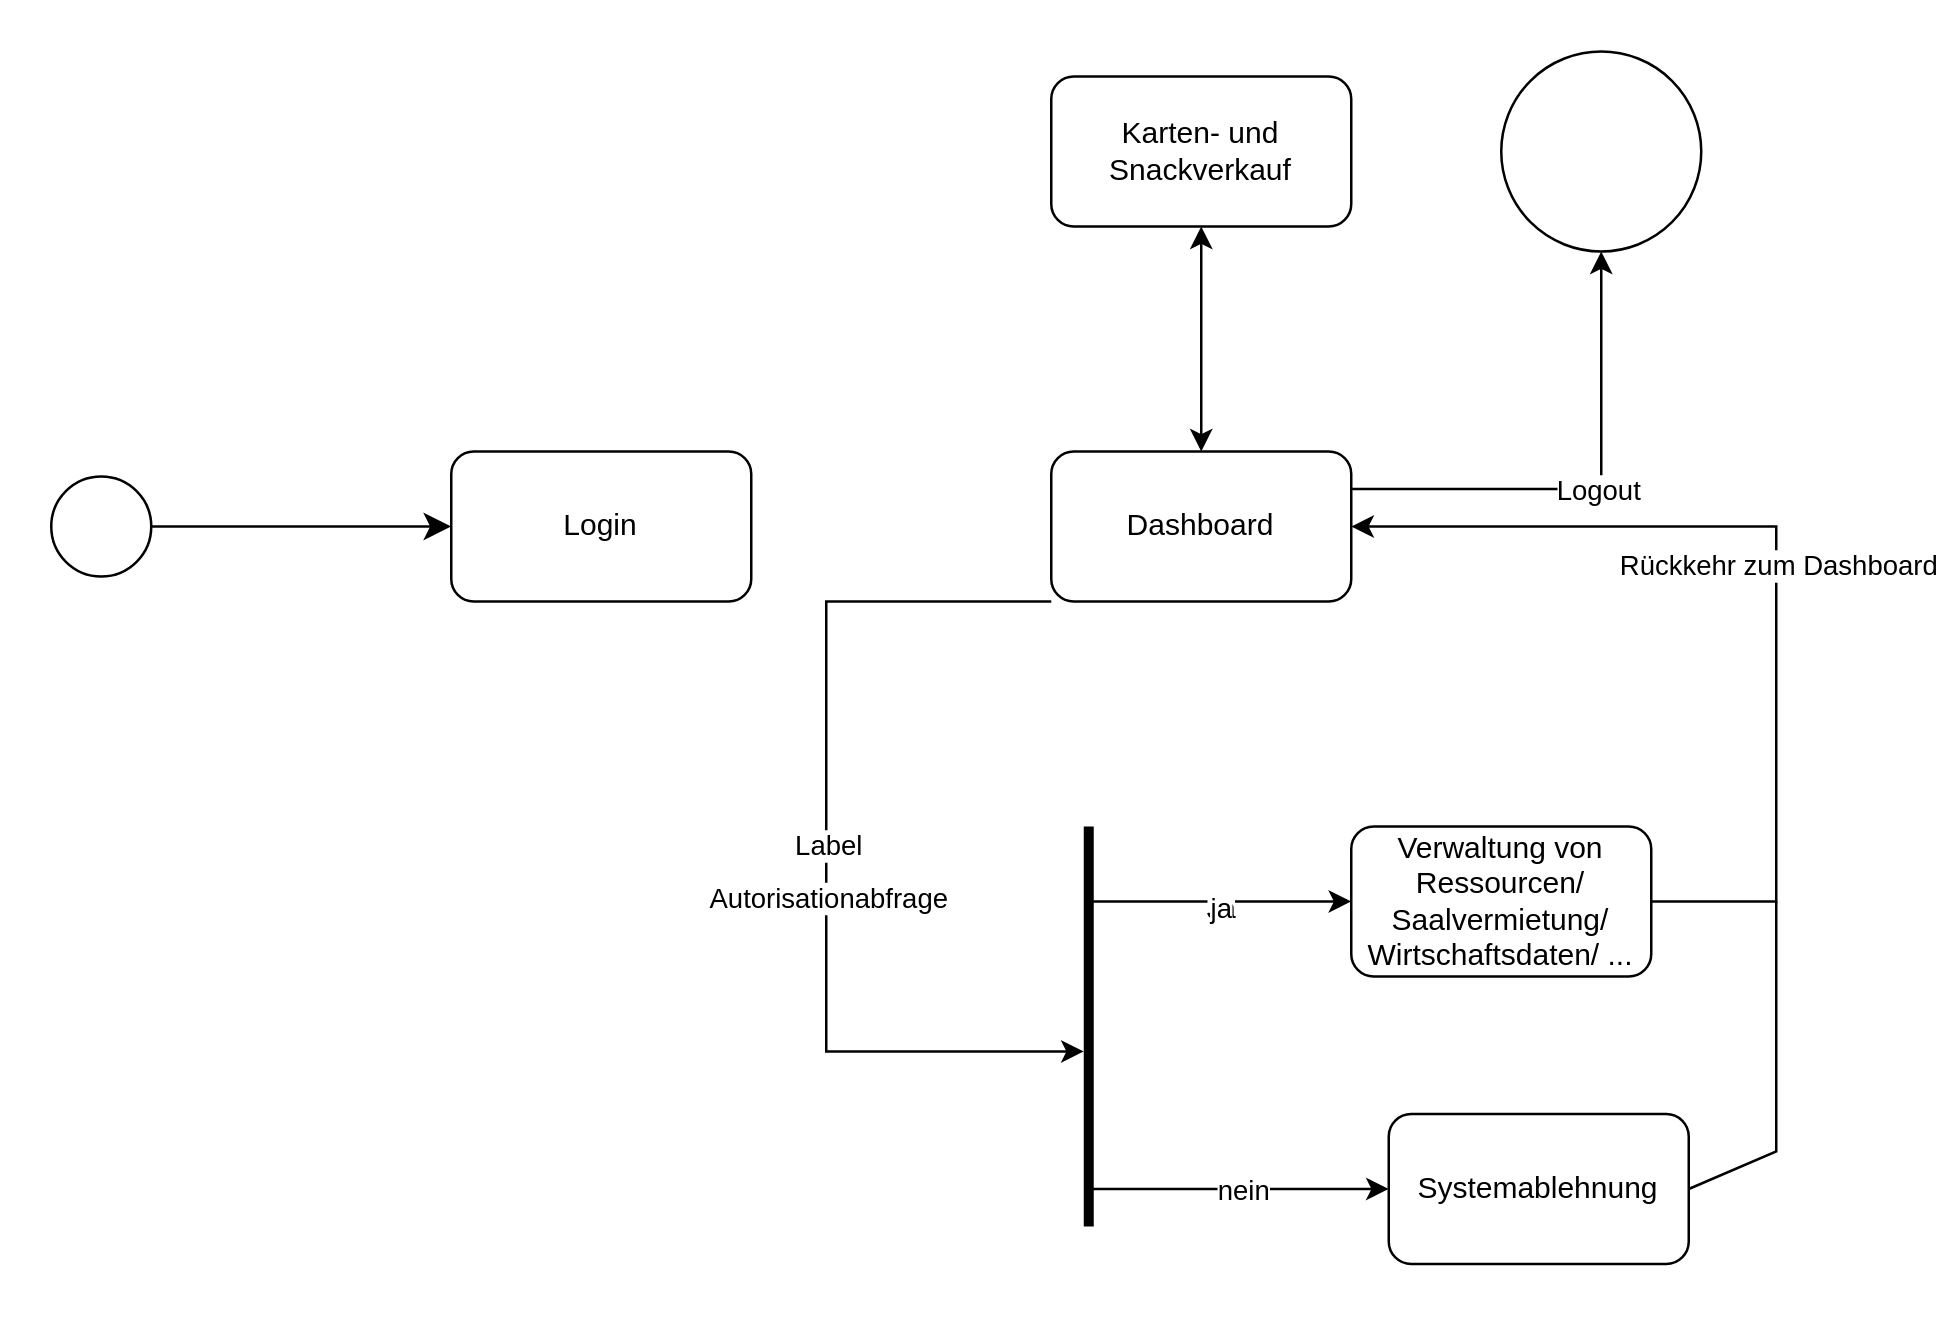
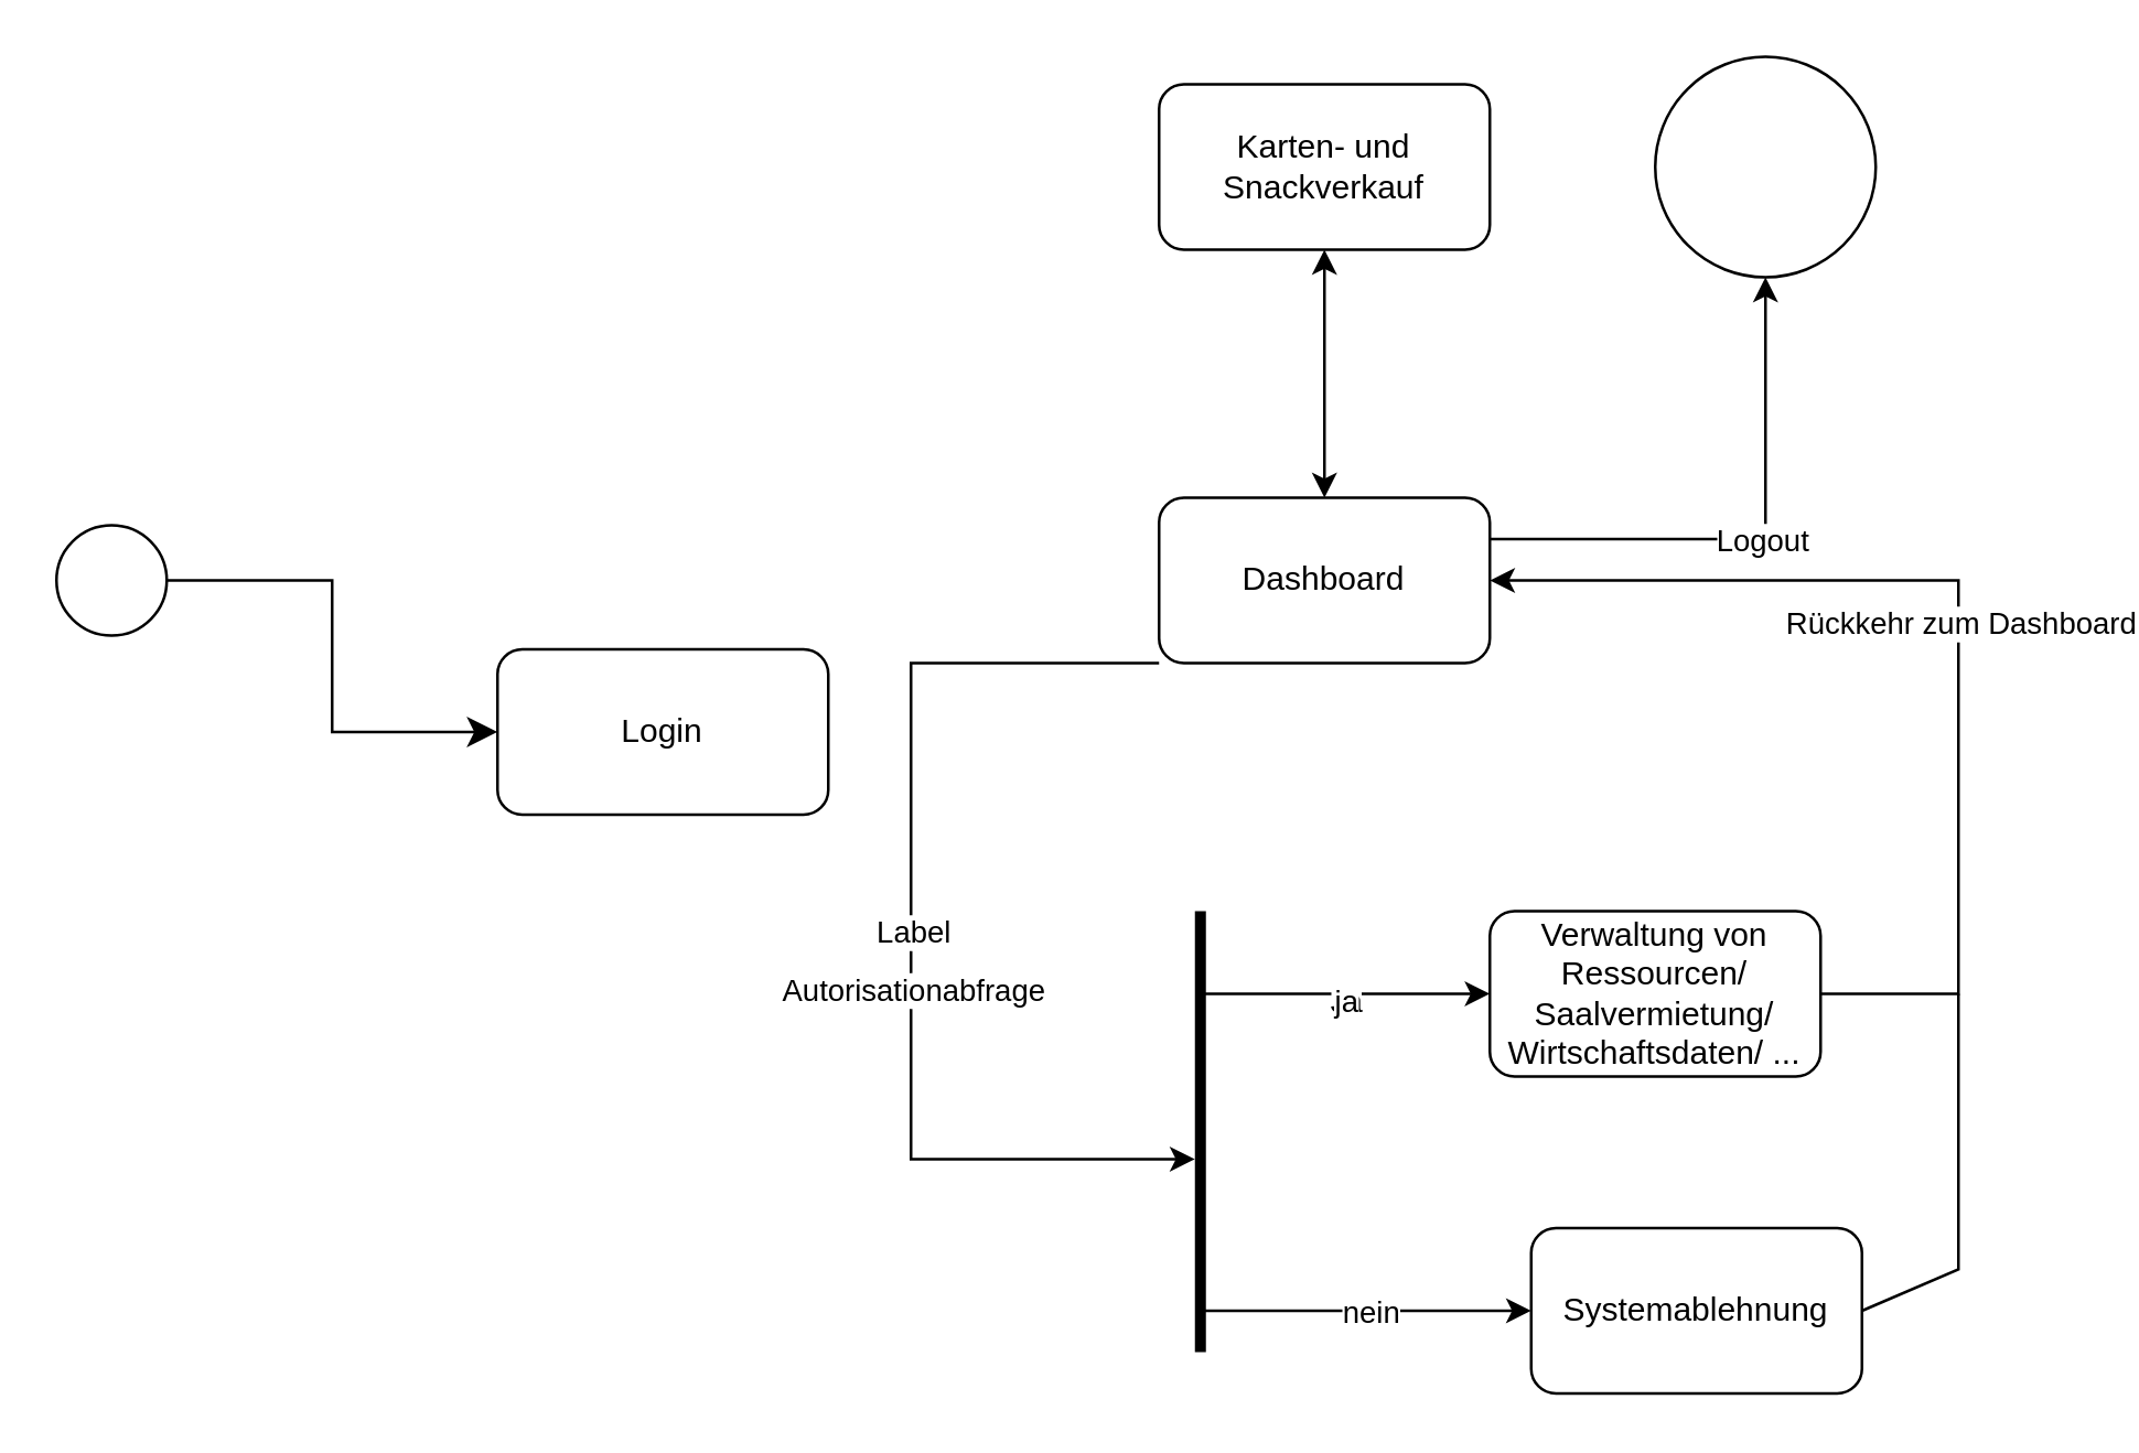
  <mxCell id="0" />
  <mxCell id="1" parent="0" />
  <mxCell id="2" value="" style="ellipse;whiteSpace=wrap;html=1;aspect=fixed;" vertex="1" parent="1"><mxGeometry x="20" y="190" width="40" height="40" as="geometry" /></mxCell>
- <mxCell id="3" value="Login" style="rounded=1;whiteSpace=wrap;html=1;" vertex="1" parent="1"><mxGeometry x="180" y="180" width="120" height="60" as="geometry" /></mxCell>
+ <mxCell id="3" value="Login" style="rounded=1;whiteSpace=wrap;html=1;" vertex="1" parent="1"><mxGeometry x="180" y="235" width="120" height="60" as="geometry" /></mxCell>
  <mxCell id="4" value="" style="edgeStyle=elbowEdgeStyle;elbow=horizontal;endArrow=classic;html=1;curved=0;rounded=0;endSize=8;startSize=8;exitX=1;exitY=0.5;exitDx=0;exitDy=0;entryX=0;entryY=0.5;entryDx=0;entryDy=0;" edge="1" parent="1" source="2" target="3"><mxGeometry width="50" height="50" relative="1" as="geometry"><mxPoint x="90" y="240" as="sourcePoint" /><mxPoint x="140" y="190" as="targetPoint" /></mxGeometry></mxCell>
  <mxCell id="5" value="Dashboard" style="rounded=1;whiteSpace=wrap;html=1;" vertex="1" parent="1"><mxGeometry x="420" y="180" width="120" height="60" as="geometry" /></mxCell>
  <mxCell id="6" value="Karten- und Snackverkauf" style="rounded=1;whiteSpace=wrap;html=1;" vertex="1" parent="1"><mxGeometry x="420" y="30" width="120" height="60" as="geometry" /></mxCell>
  <mxCell id="7" value="" style="endArrow=classic;startArrow=classic;html=1;rounded=0;entryX=0.5;entryY=1;entryDx=0;entryDy=0;exitX=0.5;exitY=0;exitDx=0;exitDy=0;" edge="1" parent="1" source="5" target="6"><mxGeometry width="50" height="50" relative="1" as="geometry"><mxPoint x="370" y="190" as="sourcePoint" /><mxPoint x="420" y="140" as="targetPoint" /></mxGeometry></mxCell>
  <mxCell id="8" value="" style="line;strokeWidth=4;direction=south;html=1;perimeter=backbonePerimeter;points=[];outlineConnect=0;" vertex="1" parent="1"><mxGeometry x="430" y="330" width="10" height="160" as="geometry" /></mxCell>
  <mxCell id="9" value="" style="endArrow=classic;html=1;rounded=0;exitX=0;exitY=1;exitDx=0;exitDy=0;" edge="1" parent="1" source="5" target="8"><mxGeometry relative="1" as="geometry"><mxPoint x="360" y="430" as="sourcePoint" /><mxPoint x="430" y="420" as="targetPoint" /><Array as="points"><mxPoint x="330" y="240" /><mxPoint x="330" y="420" /></Array></mxGeometry></mxCell>
  <mxCell id="10" value="Label" style="edgeLabel;resizable=0;html=1;;align=center;verticalAlign=middle;" connectable="0" vertex="1" parent="9"><mxGeometry relative="1" as="geometry" /></mxCell>
  <mxCell id="11" value="Autorisationabfrage" style="edgeLabel;html=1;align=center;verticalAlign=middle;resizable=0;points=[];" vertex="1" connectable="0" parent="9"><mxGeometry x="0.115" relative="1" as="geometry"><mxPoint as="offset" /></mxGeometry></mxCell>
  <mxCell id="12" value="Verwaltung von Ressourcen/ Saalvermietung/ Wirtschaftsdaten/ ..." style="rounded=1;whiteSpace=wrap;html=1;" vertex="1" parent="1"><mxGeometry x="540" y="330" width="120" height="60" as="geometry" /></mxCell>
  <mxCell id="13" value="Systemablehnung" style="rounded=1;whiteSpace=wrap;html=1;" vertex="1" parent="1"><mxGeometry x="555" y="445" width="120" height="60" as="geometry" /></mxCell>
  <mxCell id="14" value="" style="ellipse;whiteSpace=wrap;html=1;aspect=fixed;" vertex="1" parent="1"><mxGeometry x="600" y="20" width="80" height="80" as="geometry" /></mxCell>
  <mxCell id="15" value="" style="endArrow=classic;html=1;rounded=0;entryX=0;entryY=0.5;entryDx=0;entryDy=0;" edge="1" parent="1" source="8" target="12"><mxGeometry relative="1" as="geometry"><mxPoint x="110" y="450" as="sourcePoint" /><mxPoint x="210" y="450" as="targetPoint" /></mxGeometry></mxCell>
  <mxCell id="16" value="Ja" style="edgeLabel;html=1;align=center;verticalAlign=middle;resizable=0;points=[];" vertex="1" connectable="0" parent="15"><mxGeometry x="-0.024" y="-2" relative="1" as="geometry"><mxPoint as="offset" /></mxGeometry></mxCell>
  <mxCell id="17" value="ja" style="edgeLabel;html=1;align=center;verticalAlign=middle;resizable=0;points=[];" vertex="1" connectable="0" parent="15"><mxGeometry x="-0.024" y="-2" relative="1" as="geometry"><mxPoint as="offset" /></mxGeometry></mxCell>
  <mxCell id="18" value="" style="endArrow=classic;html=1;rounded=0;exitX=1;exitY=0.5;exitDx=0;exitDy=0;entryX=1;entryY=0.5;entryDx=0;entryDy=0;" edge="1" parent="1" source="12" target="5"><mxGeometry relative="1" as="geometry"><mxPoint x="590" y="200" as="sourcePoint" /><mxPoint x="710" y="210" as="targetPoint" /><Array as="points"><mxPoint x="710" y="360" /><mxPoint x="710" y="210" /></Array></mxGeometry></mxCell>
  <mxCell id="19" value="Rückkehr zum Dashboard" style="edgeLabel;resizable=0;html=1;;align=center;verticalAlign=middle;" connectable="0" vertex="1" parent="18"><mxGeometry relative="1" as="geometry" /></mxCell>
  <mxCell id="20" value="" style="endArrow=classic;html=1;rounded=0;entryX=0;entryY=0.5;entryDx=0;entryDy=0;" edge="1" parent="1" source="8" target="13"><mxGeometry relative="1" as="geometry"><mxPoint x="270" y="290" as="sourcePoint" /><mxPoint x="370" y="290" as="targetPoint" /></mxGeometry></mxCell>
  <mxCell id="21" value="nein" style="edgeLabel;resizable=0;html=1;;align=center;verticalAlign=middle;" connectable="0" vertex="1" parent="20"><mxGeometry relative="1" as="geometry" /></mxCell>
  <mxCell id="22" value="" style="endArrow=none;html=1;rounded=0;exitX=1;exitY=0.5;exitDx=0;exitDy=0;" edge="1" parent="1" source="13"><mxGeometry width="50" height="50" relative="1" as="geometry"><mxPoint x="470" y="590" as="sourcePoint" /><mxPoint x="710" y="360" as="targetPoint" /><Array as="points"><mxPoint x="710" y="460" /></Array></mxGeometry></mxCell>
  <mxCell id="23" value="" style="endArrow=classic;html=1;rounded=0;entryX=0.5;entryY=1;entryDx=0;entryDy=0;exitX=1;exitY=0.25;exitDx=0;exitDy=0;" edge="1" parent="1" source="5" target="14"><mxGeometry relative="1" as="geometry"><mxPoint x="580" y="170" as="sourcePoint" /><mxPoint x="660" y="130" as="targetPoint" /><Array as="points"><mxPoint x="640" y="195" /></Array></mxGeometry></mxCell>
  <mxCell id="24" value="Logout" style="edgeLabel;resizable=0;html=1;;align=center;verticalAlign=middle;" connectable="0" vertex="1" parent="23"><mxGeometry relative="1" as="geometry" /></mxCell>
